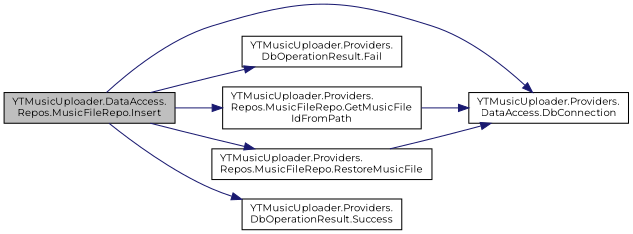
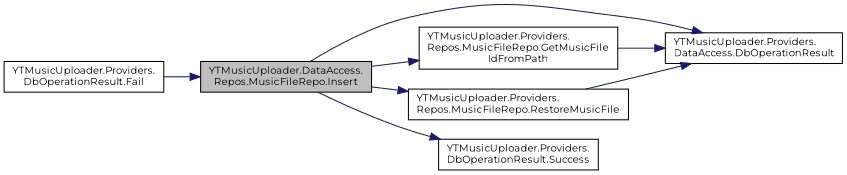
  digraph {
    fontname=Montserrat
    rankdir=LR
    node [color=black fillcolor=white fontname=Montserrat fontsize=10 shape=record style=filled]
    edge [color=midnightblue fontname=Montserrat fontsize=10 labelfontname=Helvetica labelfontsize=10 style=solid]
    n1 [fillcolor=grey75 fontcolor=black height=0.2 label="YTMusicUploader.DataAccess.\lRepos.MusicFileRepo.Insert" width=0.4]
-   n2 [height=0.2 label="YTMusicUploader.Providers.\lDataAccess.DbConnection" width=0.4]
+   n2 [height=0.2 label="YTMusicUploader.Providers.\lDataAccess.DbOperationResult" width=0.4]
    n3 [height=0.2 label="YTMusicUploader.Providers.\lDbOperationResult.Fail" width=0.4]
    n4 [height=0.2 label="YTMusicUploader.Providers.\lRepos.MusicFileRepo.GetMusicFile\lIdFromPath" width=0.4]
    n5 [height=0.2 label="YTMusicUploader.Providers.\lRepos.MusicFileRepo.RestoreMusicFile" width=0.4]
    n6 [height=0.2 label="YTMusicUploader.Providers.\lDbOperationResult.Success" width=0.4]
    n1 -> n2
-   n1 -> n3
+   n3 -> n1
    n1 -> n4
    n1 -> n5
    n1 -> n6
    n4 -> n2
    n5 -> n2
  }
